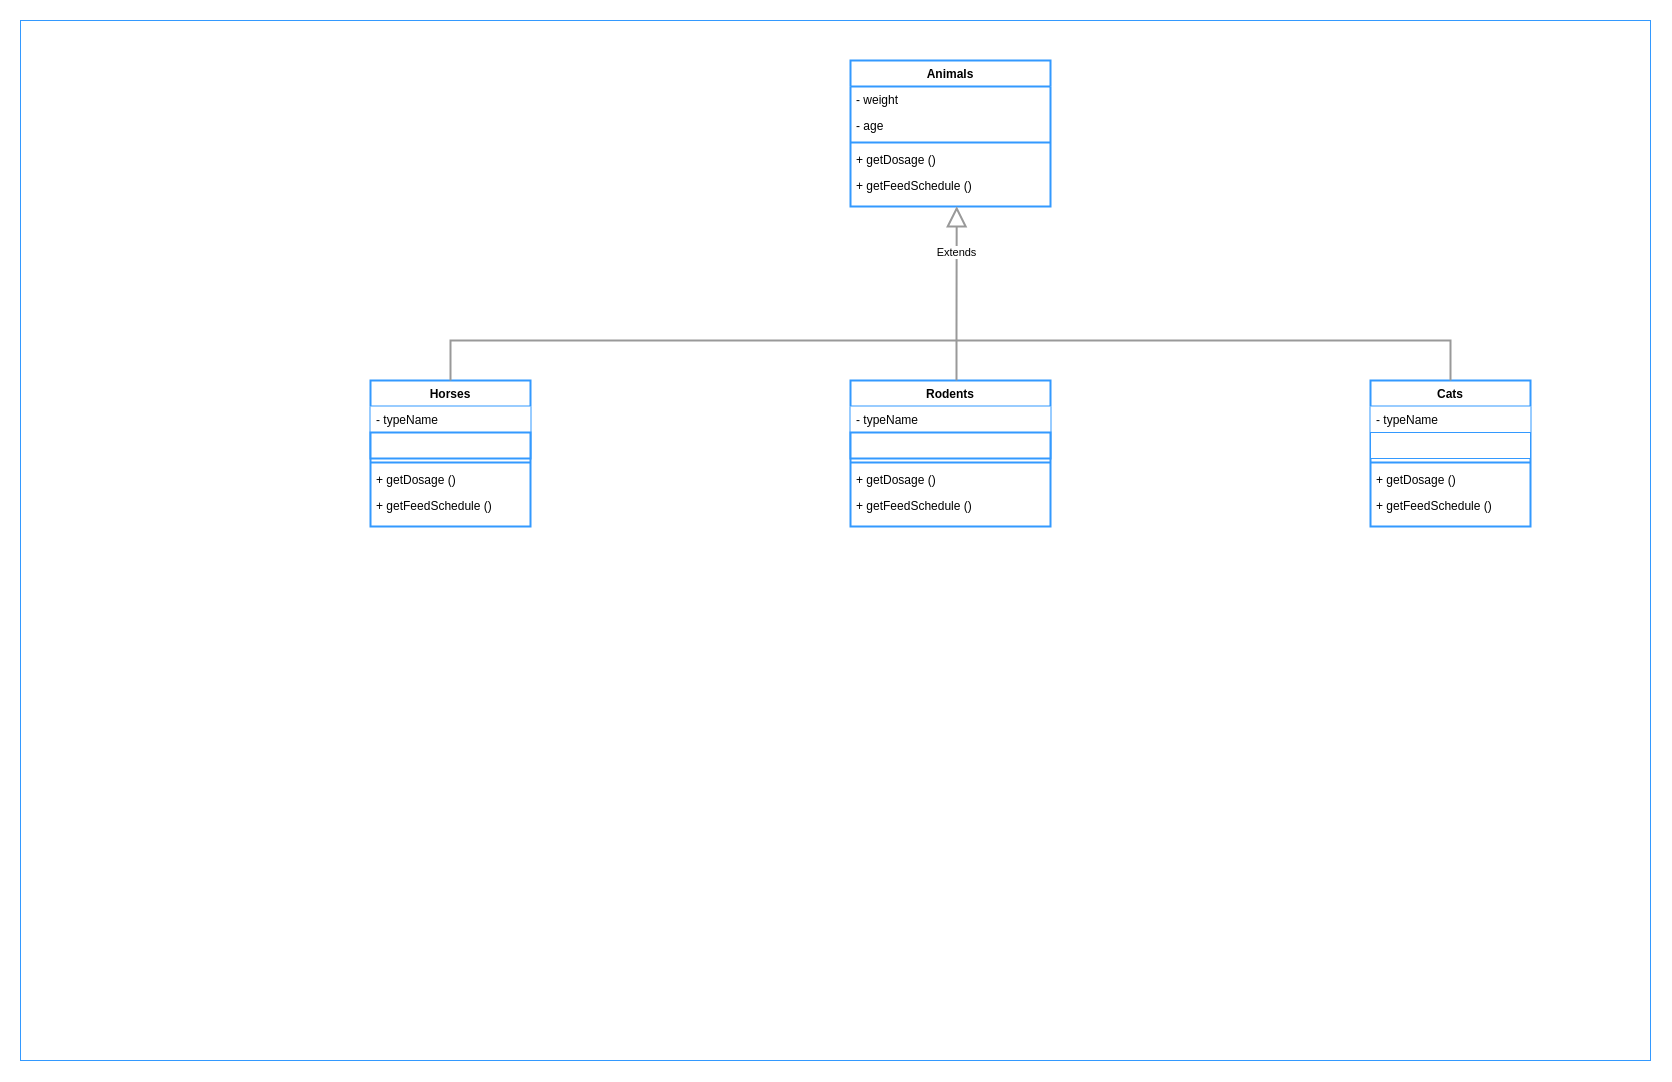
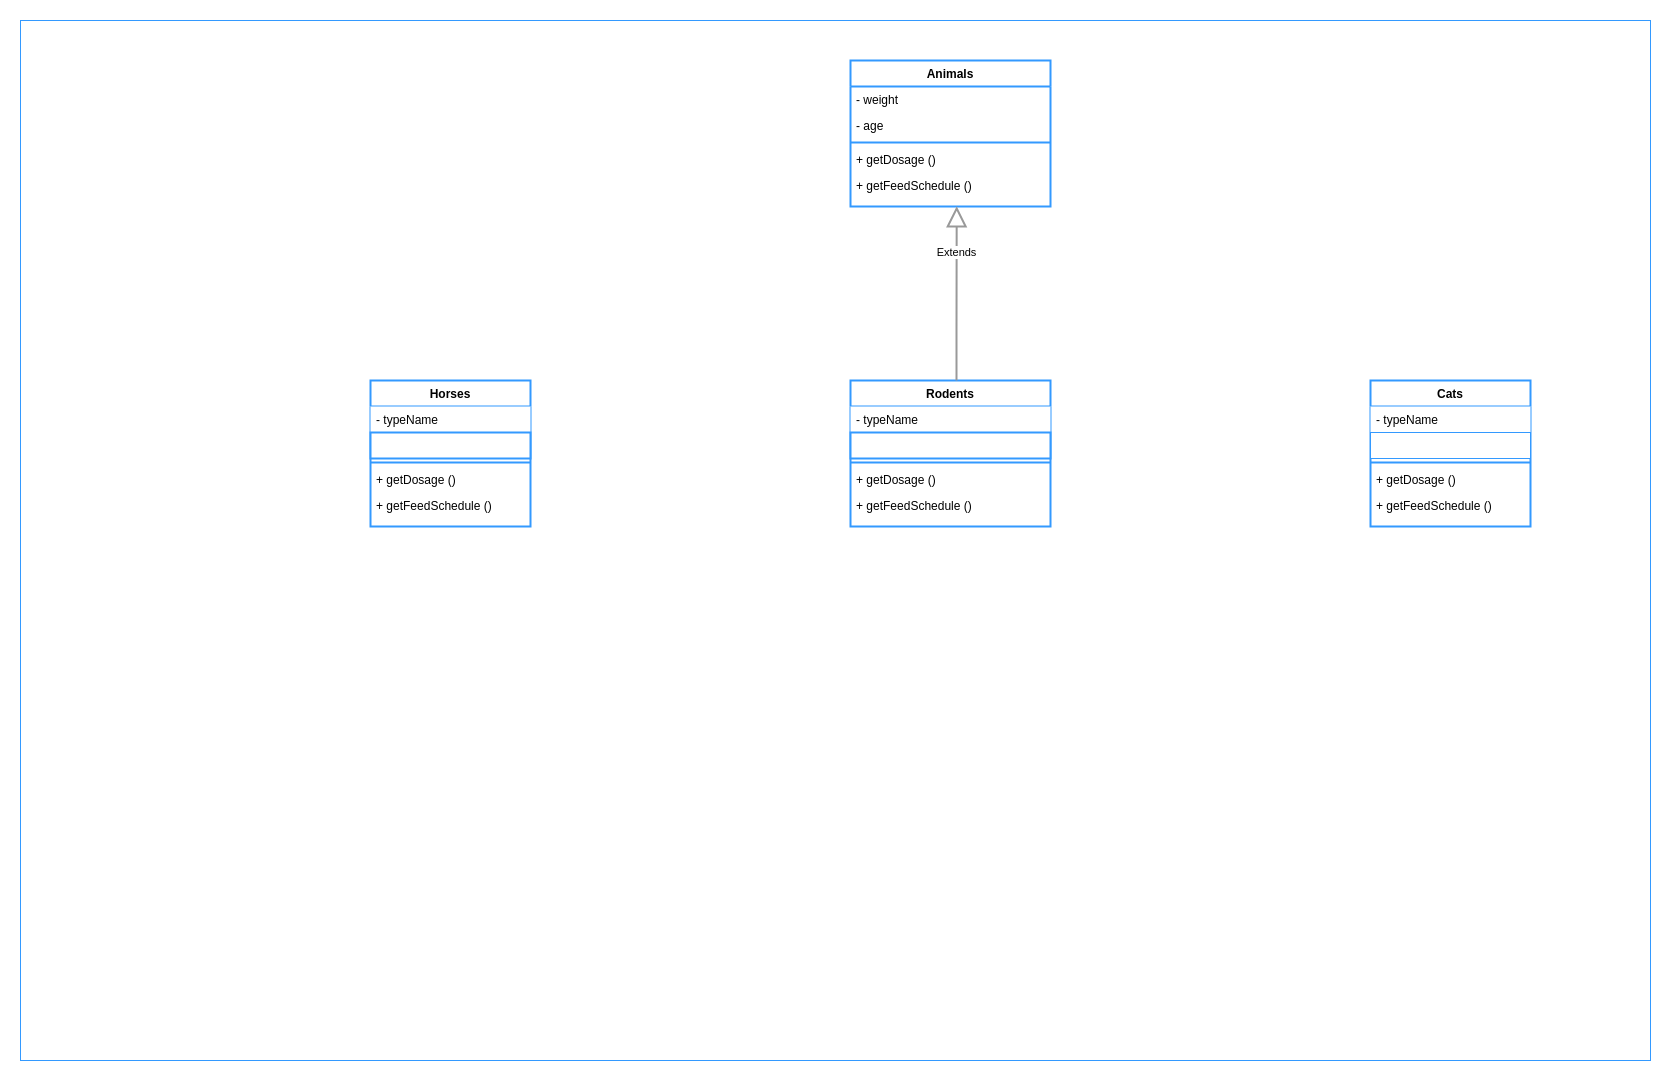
  <mxCell id="0" />
  <mxCell id="1" parent="0" />
  <mxCell id="2" value="" style="html=1;strokeColor=#3399FF;fillColor=none;" parent="1" vertex="1"><mxGeometry x="20" width="1630" height="1040" as="geometry" y="20" /></mxCell>
  <mxCell id="3" value="Animals" style="swimlane;fontStyle=1;align=center;verticalAlign=top;childLayout=stackLayout;horizontal=1;startSize=26;horizontalStack=0;resizeParent=1;resizeParentMax=0;resizeLast=0;collapsible=1;marginBottom=0;strokeColor=#3399FF;fillColor=none;strokeWidth=2;" parent="1" vertex="1"><mxGeometry x="850" y="60" width="200" height="146" as="geometry" /></mxCell>
  <mxCell id="4" value="- weight" style="text;strokeColor=none;fillColor=none;align=left;verticalAlign=top;spacingLeft=4;spacingRight=4;overflow=hidden;rotatable=0;points=[[0,0.5],[1,0.5]];portConstraint=eastwest;" parent="3" vertex="1"><mxGeometry y="26" width="200" height="26" as="geometry" /></mxCell>
  <mxCell id="5" value="- age" style="text;strokeColor=none;fillColor=none;align=left;verticalAlign=top;spacingLeft=4;spacingRight=4;overflow=hidden;rotatable=0;points=[[0,0.5],[1,0.5]];portConstraint=eastwest;" parent="3" vertex="1"><mxGeometry y="52" width="200" height="26" as="geometry" /></mxCell>
  <mxCell id="6" value="" style="line;strokeWidth=2;fillColor=none;align=left;verticalAlign=middle;spacingTop=-1;spacingLeft=3;spacingRight=3;rotatable=0;labelPosition=right;points=[];portConstraint=eastwest;strokeColor=#3399FF;" parent="3" vertex="1"><mxGeometry y="78" width="200" height="8" as="geometry" /></mxCell>
  <mxCell id="7" value="+ getDosage ()" style="text;strokeColor=none;fillColor=none;align=left;verticalAlign=top;spacingLeft=4;spacingRight=4;overflow=hidden;rotatable=0;points=[[0,0.5],[1,0.5]];portConstraint=eastwest;" parent="3" vertex="1"><mxGeometry y="86" width="200" height="26" as="geometry" /></mxCell>
  <mxCell id="8" value="+ getFeedSchedule ()" style="text;strokeColor=none;fillColor=none;align=left;verticalAlign=top;spacingLeft=4;spacingRight=4;overflow=hidden;rotatable=0;points=[[0,0.5],[1,0.5]];portConstraint=eastwest;" parent="3" vertex="1"><mxGeometry y="112" width="200" height="34" as="geometry" /></mxCell>
  <mxCell id="9" value="Cats" style="swimlane;fontStyle=1;align=center;verticalAlign=top;childLayout=stackLayout;horizontal=1;startSize=26;horizontalStack=0;resizeParent=1;resizeParentMax=0;resizeLast=0;collapsible=1;marginBottom=0;strokeColor=#3399FF;fillColor=default;strokeWidth=2;" parent="1" vertex="1"><mxGeometry x="1370" y="380" width="160" height="146" as="geometry" /></mxCell>
  <mxCell id="10" value="- typeName" style="text;strokeColor=none;fillColor=default;align=left;verticalAlign=top;spacingLeft=4;spacingRight=4;overflow=hidden;rotatable=0;points=[[0,0.5],[1,0.5]];portConstraint=eastwest;" vertex="1" parent="9"><mxGeometry y="26" width="160" height="26" as="geometry" /></mxCell>
  <mxCell id="11" value="" style="text;strokeColor=#3399FF;fillColor=default;align=left;verticalAlign=top;spacingLeft=4;spacingRight=4;overflow=hidden;rotatable=0;points=[[0,0.5],[1,0.5]];portConstraint=eastwest;" parent="9" vertex="1"><mxGeometry y="52" width="160" height="26" as="geometry" /></mxCell>
  <mxCell id="12" value="" style="line;strokeWidth=2;fillColor=none;align=left;verticalAlign=middle;spacingTop=-1;spacingLeft=3;spacingRight=3;rotatable=0;labelPosition=right;points=[];portConstraint=eastwest;strokeColor=#3399FF;" parent="9" vertex="1"><mxGeometry y="78" width="160" height="8" as="geometry" /></mxCell>
  <mxCell id="13" value="+ getDosage ()" style="text;strokeColor=none;fillColor=none;align=left;verticalAlign=top;spacingLeft=4;spacingRight=4;overflow=hidden;rotatable=0;points=[[0,0.5],[1,0.5]];portConstraint=eastwest;" parent="9" vertex="1"><mxGeometry y="86" width="160" height="26" as="geometry" /></mxCell>
  <mxCell id="14" value="+ getFeedSchedule ()" style="text;strokeColor=none;fillColor=none;align=left;verticalAlign=top;spacingLeft=4;spacingRight=4;overflow=hidden;rotatable=0;points=[[0,0.5],[1,0.5]];portConstraint=eastwest;" parent="9" vertex="1"><mxGeometry y="112" width="160" height="34" as="geometry" /></mxCell>
  <mxCell id="15" value="Horses" style="swimlane;fontStyle=1;align=center;verticalAlign=top;childLayout=stackLayout;horizontal=1;startSize=26;horizontalStack=0;resizeParent=1;resizeParentMax=0;resizeLast=0;collapsible=1;marginBottom=0;strokeColor=#3399FF;fillColor=none;strokeWidth=2;" parent="1" vertex="1"><mxGeometry y="380" width="160" height="146" as="geometry" x="370" /></mxCell>
  <mxCell id="16" value="- typeName" style="text;strokeColor=none;fillColor=default;align=left;verticalAlign=top;spacingLeft=4;spacingRight=4;overflow=hidden;rotatable=0;points=[[0,0.5],[1,0.5]];portConstraint=eastwest;" vertex="1" parent="15"><mxGeometry y="26" width="160" height="26" as="geometry" /></mxCell>
  <mxCell id="17" value="" style="text;strokeColor=#3399FF;fillColor=default;align=left;verticalAlign=top;spacingLeft=4;spacingRight=4;overflow=hidden;rotatable=0;points=[[0,0.5],[1,0.5]];portConstraint=eastwest;strokeWidth=2;" parent="15" vertex="1"><mxGeometry y="52" width="160" height="26" as="geometry" /></mxCell>
  <mxCell id="18" value="" style="line;strokeWidth=2;fillColor=none;align=left;verticalAlign=middle;spacingTop=-1;spacingLeft=3;spacingRight=3;rotatable=0;labelPosition=right;points=[];portConstraint=eastwest;strokeColor=#3399FF;" parent="15" vertex="1"><mxGeometry y="78" width="160" height="8" as="geometry" /></mxCell>
  <mxCell id="19" value="+ getDosage ()" style="text;strokeColor=none;fillColor=none;align=left;verticalAlign=top;spacingLeft=4;spacingRight=4;overflow=hidden;rotatable=0;points=[[0,0.5],[1,0.5]];portConstraint=eastwest;" parent="15" vertex="1"><mxGeometry y="86" width="160" height="26" as="geometry" /></mxCell>
  <mxCell id="20" value="+ getFeedSchedule ()" style="text;strokeColor=none;fillColor=none;align=left;verticalAlign=top;spacingLeft=4;spacingRight=4;overflow=hidden;rotatable=0;points=[[0,0.5],[1,0.5]];portConstraint=eastwest;" parent="15" vertex="1"><mxGeometry y="112" width="160" height="34" as="geometry" /></mxCell>
  <mxCell id="21" value="Rodents" style="swimlane;fontStyle=1;align=center;verticalAlign=top;childLayout=stackLayout;horizontal=1;startSize=26;horizontalStack=0;resizeParent=1;resizeParentMax=0;resizeLast=0;collapsible=1;marginBottom=0;strokeColor=#3399FF;fillColor=none;strokeWidth=2;" parent="1" vertex="1"><mxGeometry x="850" y="380" width="200" height="146" as="geometry" /></mxCell>
  <mxCell id="22" value="- typeName" style="text;strokeColor=none;fillColor=default;align=left;verticalAlign=top;spacingLeft=4;spacingRight=4;overflow=hidden;rotatable=0;points=[[0,0.5],[1,0.5]];portConstraint=eastwest;" vertex="1" parent="21"><mxGeometry y="26" width="200" height="26" as="geometry" /></mxCell>
  <mxCell id="23" value="" style="text;strokeColor=#3399FF;fillColor=default;align=left;verticalAlign=top;spacingLeft=4;spacingRight=4;overflow=hidden;rotatable=0;points=[[0,0.5],[1,0.5]];portConstraint=eastwest;strokeWidth=2;" parent="21" vertex="1"><mxGeometry y="52" width="200" height="26" as="geometry" /></mxCell>
  <mxCell id="24" value="" style="line;strokeWidth=2;fillColor=none;align=left;verticalAlign=middle;spacingTop=-1;spacingLeft=3;spacingRight=3;rotatable=0;labelPosition=right;points=[];portConstraint=eastwest;strokeColor=#3399FF;" parent="21" vertex="1"><mxGeometry y="78" width="200" height="8" as="geometry" /></mxCell>
  <mxCell id="25" value="+ getDosage ()" style="text;strokeColor=none;fillColor=none;align=left;verticalAlign=top;spacingLeft=4;spacingRight=4;overflow=hidden;rotatable=0;points=[[0,0.5],[1,0.5]];portConstraint=eastwest;" parent="21" vertex="1"><mxGeometry y="86" width="200" height="26" as="geometry" /></mxCell>
  <mxCell id="26" value="+ getFeedSchedule ()" style="text;strokeColor=none;fillColor=none;align=left;verticalAlign=top;spacingLeft=4;spacingRight=4;overflow=hidden;rotatable=0;points=[[0,0.5],[1,0.5]];portConstraint=eastwest;" parent="21" vertex="1"><mxGeometry y="112" width="200" height="34" as="geometry" /></mxCell>
  <mxCell id="27" value="Extends" style="endArrow=block;endSize=16;endFill=0;html=1;rounded=0;edgeStyle=orthogonalEdgeStyle;entryX=0.531;entryY=0.992;entryDx=0;entryDy=0;entryPerimeter=0;strokeWidth=2;strokeColor=#999999;" parent="1" source="21" target="8" edge="1"><mxGeometry x="0.484" width="160" relative="1" as="geometry"><mxPoint x="950" y="300" as="sourcePoint" /><mxPoint x="1110" y="300" as="targetPoint" /><Array as="points"><mxPoint x="956" y="330" /><mxPoint x="956" y="330" /></Array><mxPoint y="1" as="offset" /></mxGeometry></mxCell>
- <mxCell id="28" value="" style="endArrow=none;html=1;edgeStyle=orthogonalEdgeStyle;rounded=0;strokeColor=#999999;strokeWidth=2;exitX=0.5;exitY=0;exitDx=0;exitDy=0;" parent="1" source="15" target="9" edge="1"><mxGeometry relative="1" as="geometry"><mxPoint x="690" y="340" as="sourcePoint" /><mxPoint x="850" y="340" as="targetPoint" /><Array as="points"><mxPoint x="450" y="340" /><mxPoint x="1450" y="340" /></Array></mxGeometry></mxCell>
